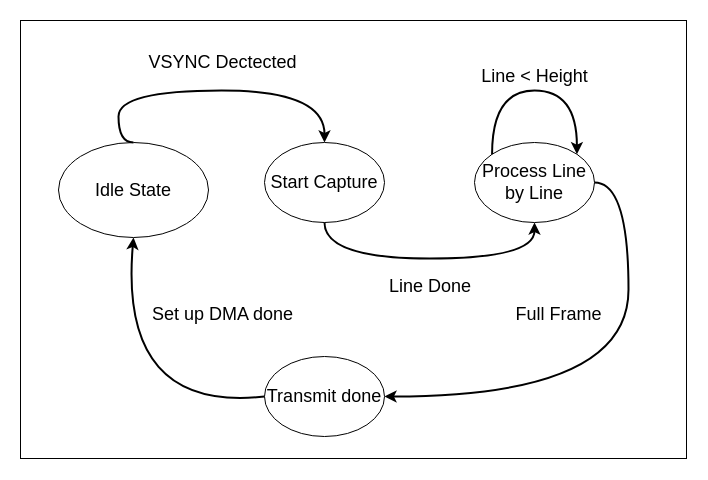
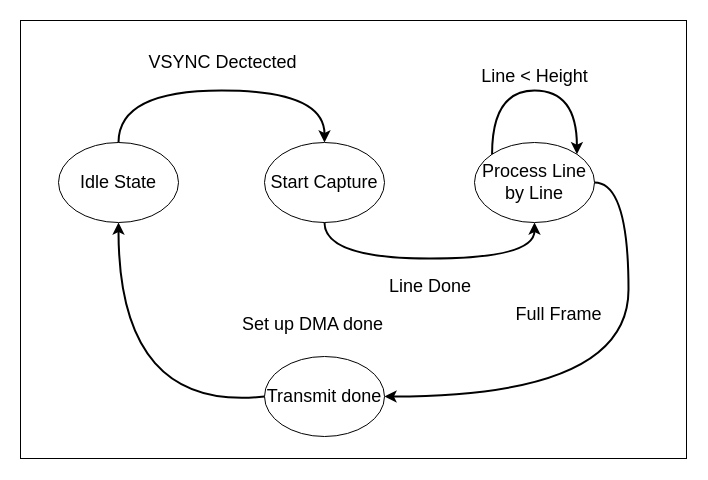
  <mxCell id="0" />
  <mxCell id="1" parent="0" />
  <mxCell id="2" value="" style="rounded=0;whiteSpace=wrap;html=1;" vertex="1" parent="1"><mxGeometry x="20" y="20" width="666" height="438" as="geometry" /></mxCell>
- <mxCell id="3" value="&lt;font style=&quot;font-size: 18px&quot;&gt;Idle State&lt;/font&gt;" style="ellipse;whiteSpace=wrap;html=1;" vertex="1" parent="1"><mxGeometry x="58" y="142" width="150" height="95" as="geometry" /></mxCell>
+ <mxCell id="3" value="&lt;font style=&quot;font-size: 18px&quot;&gt;Idle State&lt;/font&gt;" style="ellipse;whiteSpace=wrap;html=1;" vertex="1" parent="1"><mxGeometry x="58" y="142" width="120" height="80" as="geometry" /></mxCell>
  <mxCell id="4" value="&lt;font style=&quot;font-size: 18px&quot;&gt;Start Capture&lt;/font&gt;" style="ellipse;whiteSpace=wrap;html=1;" vertex="1" parent="1"><mxGeometry x="264" y="142" width="120" height="80" as="geometry" /></mxCell>
  <mxCell id="5" value="" style="endArrow=classic;html=1;strokeWidth=2;edgeStyle=orthogonalEdgeStyle;exitX=0.5;exitY=0;exitDx=0;exitDy=0;entryX=0.5;entryY=0;entryDx=0;entryDy=0;curved=1;" edge="1" parent="1" source="3" target="4"><mxGeometry width="50" height="50" relative="1" as="geometry"><mxPoint x="194" y="70" as="sourcePoint" /><mxPoint x="244" y="20" as="targetPoint" /><Array as="points"><mxPoint x="118" y="90" /><mxPoint x="324" y="90" /></Array></mxGeometry></mxCell>
  <mxCell id="6" value="&lt;font style=&quot;font-size: 18px&quot;&gt;VSYNC Dectected&lt;/font&gt;" style="text;html=1;align=center;verticalAlign=middle;resizable=0;points=[];autosize=1;" vertex="1" parent="1"><mxGeometry x="138" y="48" width="168" height="28" as="geometry" /></mxCell>
  <mxCell id="7" value="&lt;font style=&quot;font-size: 18px&quot;&gt;Process Line by Line&lt;/font&gt;" style="ellipse;whiteSpace=wrap;html=1;" vertex="1" parent="1"><mxGeometry x="474" y="142" width="120" height="80" as="geometry" /></mxCell>
  <mxCell id="8" value="" style="endArrow=classic;html=1;strokeWidth=2;edgeStyle=orthogonalEdgeStyle;exitX=0.5;exitY=1;exitDx=0;exitDy=0;entryX=0.5;entryY=1;entryDx=0;entryDy=0;curved=1;" edge="1" parent="1" source="4" target="7"><mxGeometry width="50" height="50" relative="1" as="geometry"><mxPoint x="390" y="338" as="sourcePoint" /><mxPoint x="596" y="338" as="targetPoint" /><Array as="points"><mxPoint x="324" y="258" /><mxPoint x="534" y="258" /></Array></mxGeometry></mxCell>
  <mxCell id="9" value="&lt;span style=&quot;font-size: 18px&quot;&gt;Line Done&amp;nbsp;&lt;/span&gt;" style="text;html=1;align=center;verticalAlign=middle;resizable=0;points=[];autosize=1;" vertex="1" parent="1"><mxGeometry x="376" y="272" width="112" height="28" as="geometry" /></mxCell>
  <mxCell id="10" value="" style="endArrow=classic;html=1;strokeWidth=2;exitX=0;exitY=0;exitDx=0;exitDy=0;edgeStyle=orthogonalEdgeStyle;elbow=vertical;curved=1;entryX=1;entryY=0;entryDx=0;entryDy=0;" edge="1" parent="1" source="7" target="7"><mxGeometry width="50" height="50" relative="1" as="geometry"><mxPoint x="432" y="182" as="sourcePoint" /><mxPoint x="600" y="48" as="targetPoint" /><Array as="points"><mxPoint x="492" y="90" /><mxPoint x="576" y="90" /></Array></mxGeometry></mxCell>
  <mxCell id="11" value="&lt;span style=&quot;font-size: 18px&quot;&gt;Line &amp;lt; Height&lt;/span&gt;" style="text;html=1;align=center;verticalAlign=middle;resizable=0;points=[];autosize=1;" vertex="1" parent="1"><mxGeometry x="471" y="62" width="126" height="28" as="geometry" /></mxCell>
  <mxCell id="12" value="&lt;font style=&quot;font-size: 18px&quot;&gt;Transmit done&lt;/font&gt;" style="ellipse;whiteSpace=wrap;html=1;" vertex="1" parent="1"><mxGeometry x="264" y="356" width="120" height="80" as="geometry" /></mxCell>
  <mxCell id="13" value="" style="endArrow=classic;html=1;strokeColor=#000000;strokeWidth=2;exitX=1;exitY=0.5;exitDx=0;exitDy=0;entryX=1;entryY=0.5;entryDx=0;entryDy=0;edgeStyle=orthogonalEdgeStyle;elbow=vertical;curved=1;" edge="1" parent="1" source="7" target="12"><mxGeometry width="50" height="50" relative="1" as="geometry"><mxPoint x="432" y="350" as="sourcePoint" /><mxPoint x="482" y="300" as="targetPoint" /><Array as="points"><mxPoint x="628" y="182" /><mxPoint x="628" y="396" /></Array></mxGeometry></mxCell>
  <mxCell id="14" value="&lt;span style=&quot;font-size: 18px&quot;&gt;Full Frame&lt;/span&gt;" style="text;html=1;align=center;verticalAlign=middle;resizable=0;points=[];autosize=1;" vertex="1" parent="1"><mxGeometry x="502" y="300" width="112" height="28" as="geometry" /></mxCell>
  <mxCell id="15" value="" style="curved=1;endArrow=classic;html=1;strokeColor=#000000;strokeWidth=2;exitX=0;exitY=0.5;exitDx=0;exitDy=0;entryX=0.5;entryY=1;entryDx=0;entryDy=0;" edge="1" parent="1" source="12" target="3"><mxGeometry width="50" height="50" relative="1" as="geometry"><mxPoint x="432" y="350" as="sourcePoint" /><mxPoint x="482" y="300" as="targetPoint" /><Array as="points"><mxPoint x="118" y="412" /></Array></mxGeometry></mxCell>
- <mxCell id="16" value="&lt;span style=&quot;font-size: 18px&quot;&gt;Set up DMA done&lt;/span&gt;" style="text;html=1;align=center;verticalAlign=middle;resizable=0;points=[];autosize=1;" vertex="1" parent="1"><mxGeometry x="138" y="300" width="168" height="28" as="geometry" /></mxCell>
+ <mxCell id="16" value="&lt;span style=&quot;font-size: 18px&quot;&gt;Set up DMA done&lt;/span&gt;" style="text;html=1;align=center;verticalAlign=middle;resizable=0;points=[];autosize=1;" vertex="1" parent="1"><mxGeometry x="228" y="310" width="168" height="28" as="geometry" /></mxCell>
